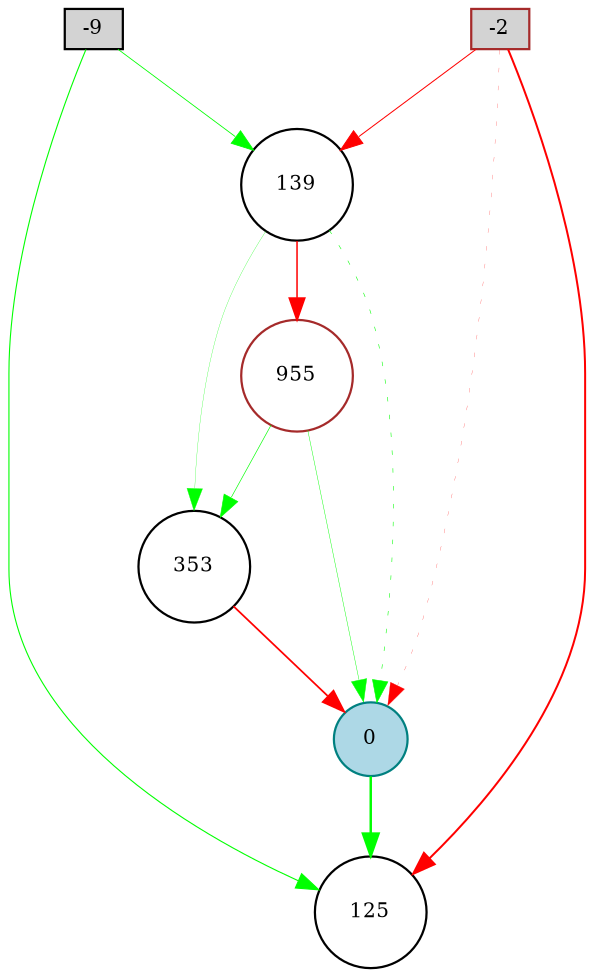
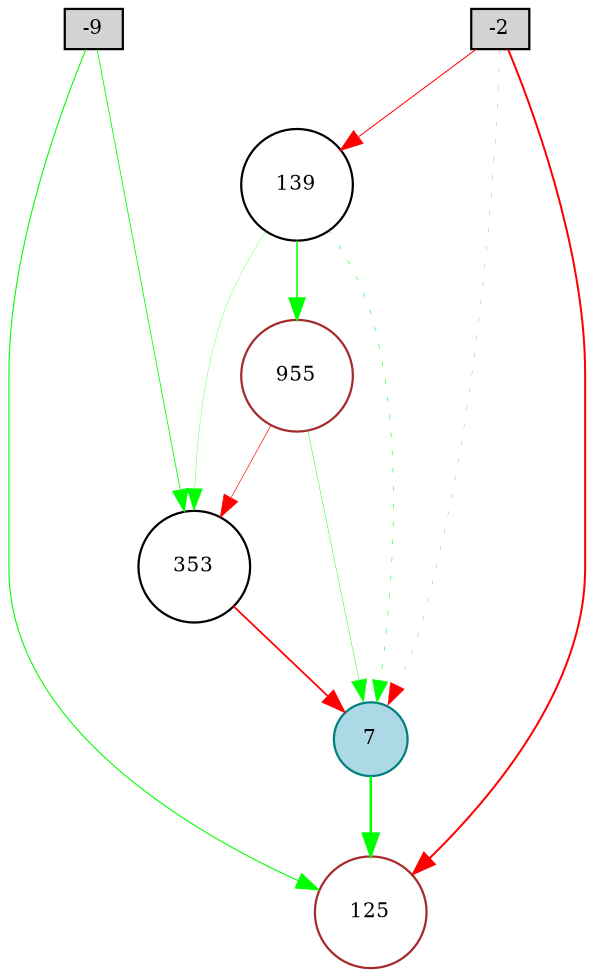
  digraph {
    node [color=black fillcolor=white fontsize=9 shape=circle style=filled]
    edge [color=green style=solid]
    n1 [fillcolor=lightgray height=0.2 label=-9 shape=box width=0.2]
    353 [height=0.2 width=0.2]
-   125 [height=0.2 width=0.2]
-   0 [color=teal fillcolor=lightblue height=0.2 width=0.2]
-   -2 [color=brown fillcolor=lightgray height=0.2 shape=box width=0.2]
+   125 [color=brown height=0.2 width=0.2]
+   0 [color=teal fillcolor=lightblue height=0.2 width=0.2 label=7]
+   -2 [fillcolor=lightgray height=0.2 shape=box width=0.2]
    139 [height=0.2 width=0.2]
    955 [color=brown height=0.2 width=0.2]
-   n1 -> 139 [penwidth=0.371358677770098]
+   n1 -> 353 [penwidth=0.371358677770098]
    n1 -> 125 [penwidth=0.49261790096538904]
    353 -> 0 [color=red penwidth=0.7813895708274632]
    0 -> 125 [penwidth=1.1043235464196197]
    -2 -> 125 [color=red penwidth=0.8998444866965826]
    -2 -> 0 [color=red penwidth=0.10230075098471766 style=dotted]
    -2 -> 139 [color=red penwidth=0.4521353873458628]
    139 -> 353 [penwidth=0.11985228817644238]
    139 -> 0 [penwidth=0.24938044161832693 style=dotted]
-   139 -> 955 [color=red penwidth=0.679064654056661]
-   955 -> 353 [penwidth=0.28990249284898717]
+   139 -> 955 [penwidth=0.679064654056661]
+   955 -> 353 [color=red penwidth=0.28990249284898717]
    955 -> 0 [penwidth=0.1954319005920433]
  }
